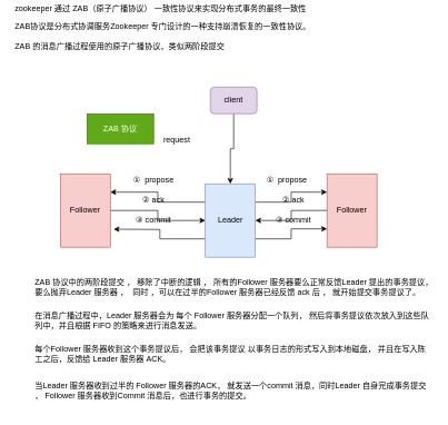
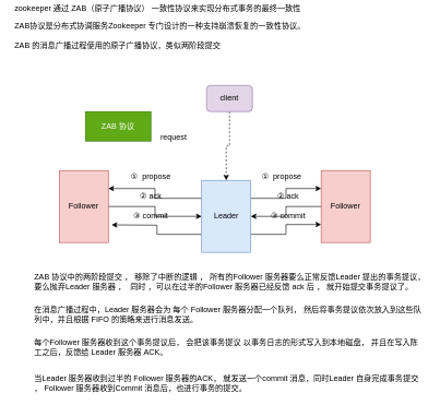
  <mxCell id="0" />
  <mxCell id="1" parent="0" />
  <mxCell id="2" value="zookeeper 通过 ZAB（原子广播协议） 一致性协议来实现分布式事务的最终一致性&lt;br&gt;&lt;br&gt;ZAB协议是分布式协调服务Zookeeper 专门设计的一种支持崩溃恢复的一致性协议。&lt;br&gt;&lt;br&gt;ZAB 的消息广播过程使用的原子广播协议，类似两阶段提交" style="text;html=1;strokeColor=none;fillColor=none;align=left;verticalAlign=middle;whiteSpace=wrap;rounded=0;" vertex="1" parent="1"><mxGeometry x="20" y="20" width="570" height="40" as="geometry" /></mxCell>
- <mxCell id="3" style="edgeStyle=orthogonalEdgeStyle;rounded=0;orthogonalLoop=1;jettySize=auto;html=1;exitX=0.5;exitY=1;exitDx=0;exitDy=0;entryX=0.5;entryY=0;entryDx=0;entryDy=0;" edge="1" parent="1" source="4" target="9"><mxGeometry relative="1" as="geometry"><mxPoint x="345" y="230" as="targetPoint" /></mxGeometry></mxCell>
+ <mxCell id="3" style="edgeStyle=orthogonalEdgeStyle;rounded=0;orthogonalLoop=1;jettySize=auto;html=1;exitX=0.5;exitY=1;exitDx=0;exitDy=0;entryX=0.5;entryY=0;entryDx=0;entryDy=0;dashed=1;" edge="1" parent="1" source="4" target="9"><mxGeometry relative="1" as="geometry"><mxPoint x="345" y="230" as="targetPoint" /></mxGeometry></mxCell>
  <mxCell id="4" value="client" style="rounded=1;whiteSpace=wrap;html=1;align=center;fillColor=#e1d5e7;strokeColor=#9673a6;" vertex="1" parent="1"><mxGeometry x="315" y="130" width="70" height="40" as="geometry" /></mxCell>
  <mxCell id="5" style="edgeStyle=orthogonalEdgeStyle;rounded=0;orthogonalLoop=1;jettySize=auto;html=1;exitX=1;exitY=0.25;exitDx=0;exitDy=0;entryX=0;entryY=0.25;entryDx=0;entryDy=0;" edge="1" parent="1" source="9" target="12"><mxGeometry relative="1" as="geometry" /></mxCell>
  <mxCell id="6" style="edgeStyle=orthogonalEdgeStyle;rounded=0;orthogonalLoop=1;jettySize=auto;html=1;exitX=0;exitY=0.25;exitDx=0;exitDy=0;entryX=1;entryY=0.25;entryDx=0;entryDy=0;" edge="1" parent="1" source="9" target="14"><mxGeometry relative="1" as="geometry" /></mxCell>
  <mxCell id="7" style="edgeStyle=orthogonalEdgeStyle;rounded=0;orthogonalLoop=1;jettySize=auto;html=1;exitX=1;exitY=0.75;exitDx=0;exitDy=0;entryX=0;entryY=0.75;entryDx=0;entryDy=0;" edge="1" parent="1" source="9" target="12"><mxGeometry relative="1" as="geometry" /></mxCell>
  <mxCell id="8" style="edgeStyle=orthogonalEdgeStyle;rounded=0;orthogonalLoop=1;jettySize=auto;html=1;exitX=0;exitY=0.75;exitDx=0;exitDy=0;" edge="1" parent="1" source="9"><mxGeometry relative="1" as="geometry"><mxPoint x="170" y="343" as="targetPoint" /></mxGeometry></mxCell>
  <mxCell id="9" value="Leader" style="rounded=0;whiteSpace=wrap;html=1;align=center;fillColor=#dae8fc;strokeColor=#6c8ebf;" vertex="1" parent="1"><mxGeometry x="307.5" y="275" width="75" height="110" as="geometry" /></mxCell>
  <mxCell id="10" value="request" style="text;html=1;strokeColor=none;fillColor=none;align=center;verticalAlign=middle;whiteSpace=wrap;rounded=0;" vertex="1" parent="1"><mxGeometry x="245" y="200" width="40" height="20" as="geometry" /></mxCell>
  <mxCell id="11" style="edgeStyle=orthogonalEdgeStyle;rounded=0;orthogonalLoop=1;jettySize=auto;html=1;exitX=0;exitY=0.5;exitDx=0;exitDy=0;entryX=1;entryY=0.5;entryDx=0;entryDy=0;" edge="1" parent="1" source="12" target="9"><mxGeometry relative="1" as="geometry" /></mxCell>
  <mxCell id="12" value="Follower" style="rounded=0;whiteSpace=wrap;html=1;align=center;fillColor=#f8cecc;strokeColor=#b85450;" vertex="1" parent="1"><mxGeometry x="490" y="260" width="75" height="110" as="geometry" /></mxCell>
  <mxCell id="13" style="edgeStyle=orthogonalEdgeStyle;rounded=0;orthogonalLoop=1;jettySize=auto;html=1;exitX=1;exitY=0.5;exitDx=0;exitDy=0;entryX=0;entryY=0.5;entryDx=0;entryDy=0;" edge="1" parent="1" source="14" target="9"><mxGeometry relative="1" as="geometry"><mxPoint x="300" y="315" as="targetPoint" /></mxGeometry></mxCell>
  <mxCell id="14" value="Follower" style="rounded=0;whiteSpace=wrap;html=1;align=center;fillColor=#f8cecc;strokeColor=#b85450;" vertex="1" parent="1"><mxGeometry x="90" y="260" width="75" height="110" as="geometry" /></mxCell>
  <mxCell id="15" value="①&amp;nbsp; propose" style="text;html=1;strokeColor=none;fillColor=none;align=center;verticalAlign=middle;whiteSpace=wrap;rounded=0;" vertex="1" parent="1"><mxGeometry x="390" y="260" width="80" height="20" as="geometry" /></mxCell>
  <mxCell id="16" value="①&amp;nbsp; propose" style="text;html=1;strokeColor=none;fillColor=none;align=center;verticalAlign=middle;whiteSpace=wrap;rounded=0;" vertex="1" parent="1"><mxGeometry x="190" y="260" width="80" height="20" as="geometry" /></mxCell>
  <mxCell id="17" value="② ack" style="text;html=1;strokeColor=none;fillColor=none;align=center;verticalAlign=middle;whiteSpace=wrap;rounded=0;" vertex="1" parent="1"><mxGeometry x="400" y="290" width="80" height="20" as="geometry" /></mxCell>
  <mxCell id="18" value="② ack" style="text;html=1;strokeColor=none;fillColor=none;align=center;verticalAlign=middle;whiteSpace=wrap;rounded=0;" vertex="1" parent="1"><mxGeometry x="190" y="290" width="80" height="20" as="geometry" /></mxCell>
  <mxCell id="19" value="③ commit" style="text;html=1;strokeColor=none;fillColor=none;align=center;verticalAlign=middle;whiteSpace=wrap;rounded=0;" vertex="1" parent="1"><mxGeometry x="400" y="320" width="80" height="20" as="geometry" /></mxCell>
  <mxCell id="20" value="③ commit" style="text;html=1;strokeColor=none;fillColor=none;align=center;verticalAlign=middle;whiteSpace=wrap;rounded=0;" vertex="1" parent="1"><mxGeometry x="190" y="320" width="80" height="20" as="geometry" /></mxCell>
  <mxCell id="21" value="ZAB 协议中的两阶段提交 ， 移除了中断的逻辑 ， 所有的Follower 服务器要么正常反馈Leader 提出的事务提议，要么抛弃Leader 服务器 ，&amp;nbsp; 同时 ，可以在过半的Follower 服务器已经反馈 ack 后 ， 就开始提交事务提议了。" style="text;html=1;align=left;verticalAlign=middle;whiteSpace=wrap;rounded=0;labelBorderColor=none;" vertex="1" parent="1"><mxGeometry x="50" y="400" width="600" height="60" as="geometry" /></mxCell>
  <mxCell id="22" value="在消息广播过程中，Leader 服务器会为 每个 Follower 服务器分配一个队列， 然后将事务提议依次放入到这些队列中，并且根据 FIFO 的策略来进行消息发送。" style="text;html=1;align=left;verticalAlign=middle;whiteSpace=wrap;rounded=0;labelBorderColor=none;" vertex="1" parent="1"><mxGeometry x="50" y="450" width="600" height="60" as="geometry" /></mxCell>
  <mxCell id="23" value="每个Follower 服务器收到这个事务提议后， 会把该事务提议 以事务日志的形式写入到本地磁盘， 并且在写入陈工之后，反馈给 Leader 服务器 ACK。" style="text;html=1;align=left;verticalAlign=middle;whiteSpace=wrap;rounded=0;labelBorderColor=none;" vertex="1" parent="1"><mxGeometry x="50" y="500" width="600" height="60" as="geometry" /></mxCell>
  <mxCell id="24" value="当Leader 服务器收到过半的 Follower 服务器的ACK， 就发送一个commit 消息，同时Leader 自身完成事务提交 ， Follower 服务器收到Commit 消息后，也进行事务的提交。" style="text;html=1;align=left;verticalAlign=middle;whiteSpace=wrap;rounded=0;labelBorderColor=none;" vertex="1" parent="1"><mxGeometry x="50" y="555" width="600" height="60" as="geometry" /></mxCell>
  <mxCell id="25" value="ZAB 协议" style="text;html=1;strokeColor=#2D7600;fillColor=#60a917;align=center;verticalAlign=middle;whiteSpace=wrap;rounded=0;fontColor=#ffffff;" vertex="1" parent="1"><mxGeometry x="130" y="170" width="100" height="45" as="geometry" /></mxCell>
